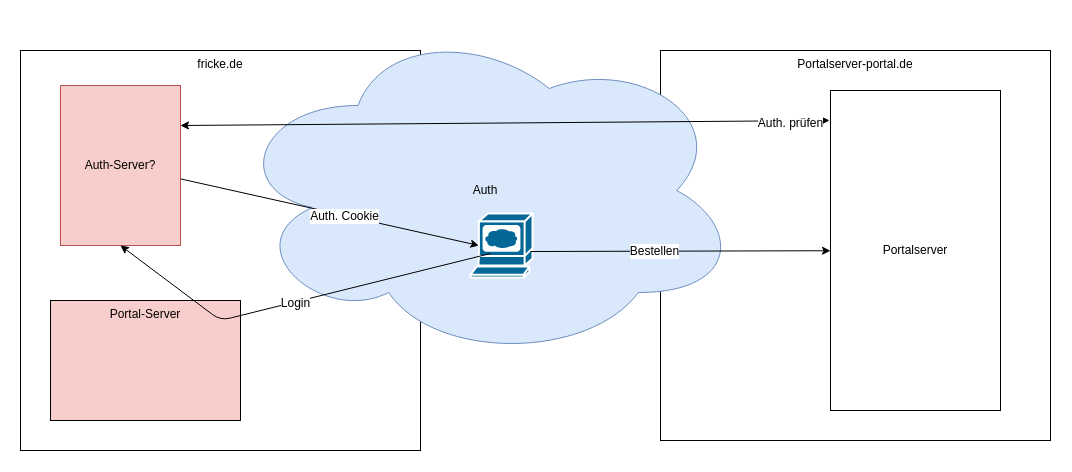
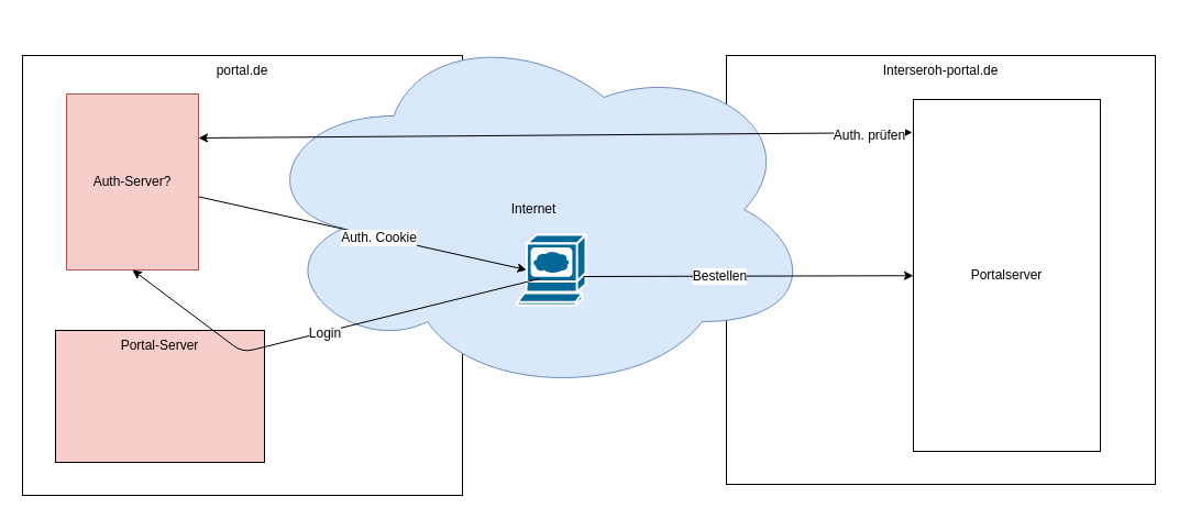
  <mxCell id="0" />
  <mxCell id="1" parent="0" />
- <mxCell id="2" value="fricke.de" style="whiteSpace=wrap;html=1;aspect=fixed;horizontal=1;verticalAlign=top;" vertex="1" parent="1"><mxGeometry x="20" y="50" width="400" height="400" as="geometry" /></mxCell>
- <mxCell id="3" value="Portalserver-portal.de" style="whiteSpace=wrap;html=1;aspect=fixed;verticalAlign=top;" vertex="1" parent="1"><mxGeometry x="660" y="50" width="390" height="390" as="geometry" /></mxCell>
- <mxCell id="4" value="Auth" style="ellipse;shape=cloud;whiteSpace=wrap;html=1;verticalAlign=middle;fillColor=#dae8fc;strokeColor=#6c8ebf;" vertex="1" parent="1"><mxGeometry x="230" y="20" width="510" height="340" as="geometry" /></mxCell>
+ <mxCell id="2" value="portal.de" style="whiteSpace=wrap;html=1;aspect=fixed;horizontal=1;verticalAlign=top;" vertex="1" parent="1"><mxGeometry x="20" y="50" width="400" height="400" as="geometry" /></mxCell>
+ <mxCell id="3" value="Interseroh-portal.de" style="whiteSpace=wrap;html=1;aspect=fixed;verticalAlign=top;" vertex="1" parent="1"><mxGeometry x="660" y="50" width="390" height="390" as="geometry" /></mxCell>
+ <mxCell id="4" value="Internet" style="ellipse;shape=cloud;whiteSpace=wrap;html=1;verticalAlign=middle;fillColor=#dae8fc;strokeColor=#6c8ebf;" vertex="1" parent="1"><mxGeometry x="230" y="20" width="510" height="340" as="geometry" /></mxCell>
  <mxCell id="5" value="Portal-Server" style="rounded=0;whiteSpace=wrap;html=1;verticalAlign=top;fillColor=#f8cecc;" vertex="1" parent="1"><mxGeometry x="50" y="300" width="190" height="120" as="geometry" /></mxCell>
  <mxCell id="6" value="Auth-Server?" style="rounded=0;whiteSpace=wrap;html=1;fillColor=#f8cecc;strokeColor=#b85450;" vertex="1" parent="1"><mxGeometry x="60" y="85" width="120" height="160" as="geometry" /></mxCell>
  <mxCell id="7" value="" style="endArrow=classic;html=1;entryX=0.135;entryY=0.5;entryDx=0;entryDy=0;entryPerimeter=0;" edge="1" parent="1" source="6" target="9"><mxGeometry width="50" height="50" relative="1" as="geometry"><mxPoint x="20" y="520" as="sourcePoint" /><mxPoint x="70" y="470" as="targetPoint" /></mxGeometry></mxCell>
  <mxCell id="8" value="Auth. Cookie" style="text;html=1;align=center;verticalAlign=middle;resizable=0;points=[];labelBackgroundColor=#ffffff;" vertex="1" connectable="0" parent="7"><mxGeometry x="0.1" y="-1" relative="1" as="geometry"><mxPoint as="offset" /></mxGeometry></mxCell>
  <mxCell id="9" value="" style="shape=mxgraph.cisco.computers_and_peripherals.web_browser;html=1;dashed=0;fillColor=#036897;strokeColor=#ffffff;strokeWidth=2;verticalLabelPosition=bottom;verticalAlign=top" vertex="1" parent="1"><mxGeometry x="470" y="213" width="62" height="64" as="geometry" /></mxCell>
  <mxCell id="10" value="" style="endArrow=classic;html=1;entryX=0.5;entryY=1;entryDx=0;entryDy=0;exitX=0.323;exitY=0.625;exitDx=0;exitDy=0;exitPerimeter=0;" edge="1" parent="1" source="9" target="6"><mxGeometry width="50" height="50" relative="1" as="geometry"><mxPoint x="20" y="520" as="sourcePoint" /><mxPoint x="70" y="470" as="targetPoint" /><Array as="points"><mxPoint x="220" y="320" /></Array></mxGeometry></mxCell>
  <mxCell id="11" value="Login" style="text;html=1;align=center;verticalAlign=middle;resizable=0;points=[];labelBackgroundColor=#ffffff;" vertex="1" connectable="0" parent="10"><mxGeometry x="0.004" y="1" relative="1" as="geometry"><mxPoint as="offset" /></mxGeometry></mxCell>
  <mxCell id="12" value="Portalserver" style="rounded=0;whiteSpace=wrap;html=1;" vertex="1" parent="1"><mxGeometry x="830" y="90" width="170" height="320" as="geometry" /></mxCell>
  <mxCell id="13" value="" style="endArrow=classic;html=1;" edge="1" parent="1" target="12"><mxGeometry width="50" height="50" relative="1" as="geometry"><mxPoint x="530" y="251" as="sourcePoint" /><mxPoint x="70" y="470" as="targetPoint" /></mxGeometry></mxCell>
  <mxCell id="14" value="Bestellen" style="text;html=1;align=center;verticalAlign=middle;resizable=0;points=[];labelBackgroundColor=#ffffff;" vertex="1" connectable="0" parent="13"><mxGeometry x="-0.174" relative="1" as="geometry"><mxPoint as="offset" /></mxGeometry></mxCell>
  <mxCell id="15" value="" style="endArrow=classic;startArrow=classic;html=1;exitX=1;exitY=0.25;exitDx=0;exitDy=0;" edge="1" parent="1" source="6"><mxGeometry width="50" height="50" relative="1" as="geometry"><mxPoint x="20" y="520" as="sourcePoint" /><mxPoint x="829" y="120" as="targetPoint" /></mxGeometry></mxCell>
  <mxCell id="16" value="Auth. prüfen" style="text;html=1;align=center;verticalAlign=middle;resizable=0;points=[];labelBackgroundColor=#ffffff;" vertex="1" connectable="0" parent="15"><mxGeometry x="0.879" y="-2" relative="1" as="geometry"><mxPoint as="offset" /></mxGeometry></mxCell>
